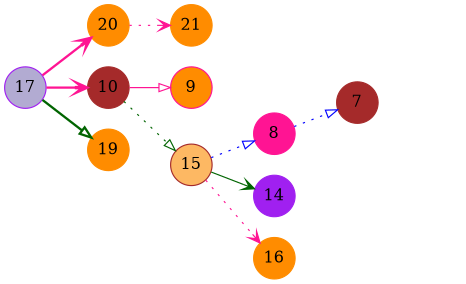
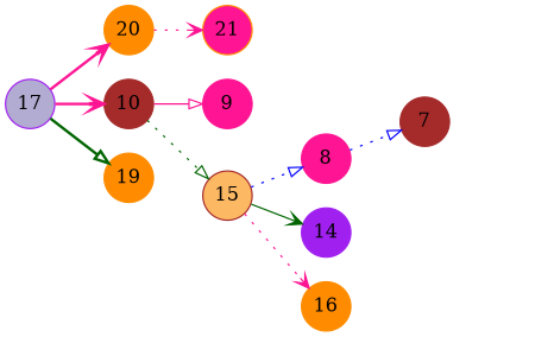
  digraph {
    rankdir=LR
    node [fixedsize=true shape=circle style=filled]
    edge [arrowhead=vee color=deeppink style=dotted]
    n1 [color=darkorange label=20]
-   n2 [color=darkorange label=21]
+   n2 [color=darkorange label=21 fillcolor=deeppink]
    n3 [color=purple fillcolor="/puor4/3" label=17]
    n4 [color=brown label=10]
    n5 [color=darkorange label=19]
-   n6 [color=deeppink label=9 fillcolor=darkorange]
+   n6 [color=deeppink label=9]
    n7 [color=brown fillcolor="/puor4/2" label=15]
    66 [style=invis]
    n9 [color=deeppink label=8]
    n10 [color=purple label=14]
    n11 [color=darkorange label=16]
    n12 [color=brown label=7]
    77 [style=invis]
    88 [style=invis]
    13 [style=invis]
    n16 [label=16 style=invis]
    n1 -> n2
    n3 -> n1 [style=bold]
    n3 -> n4 [style=bold]
    n3 -> n5 [arrowhead=onormal color=darkgreen style=bold]
    n4 -> n6 [arrowhead=onormal style=solid]
    n4 -> n7 [arrowhead=onormal color=darkgreen]
    n6 -> 66 [style=invis arrowhead="" color=""]
    n7 -> n9 [arrowhead=onormal color=blue]
    n7 -> n10 [color=darkgreen style=solid]
    n7 -> n11
    n9 -> n12 [arrowhead=onormal color=blue]
    n9 -> 77 [style=invis arrowhead="" color=""]
    n11 -> 13 [style=invis arrowhead="" color=""]
    n12 -> 88 [style=invis arrowhead="" color=""]
  }
